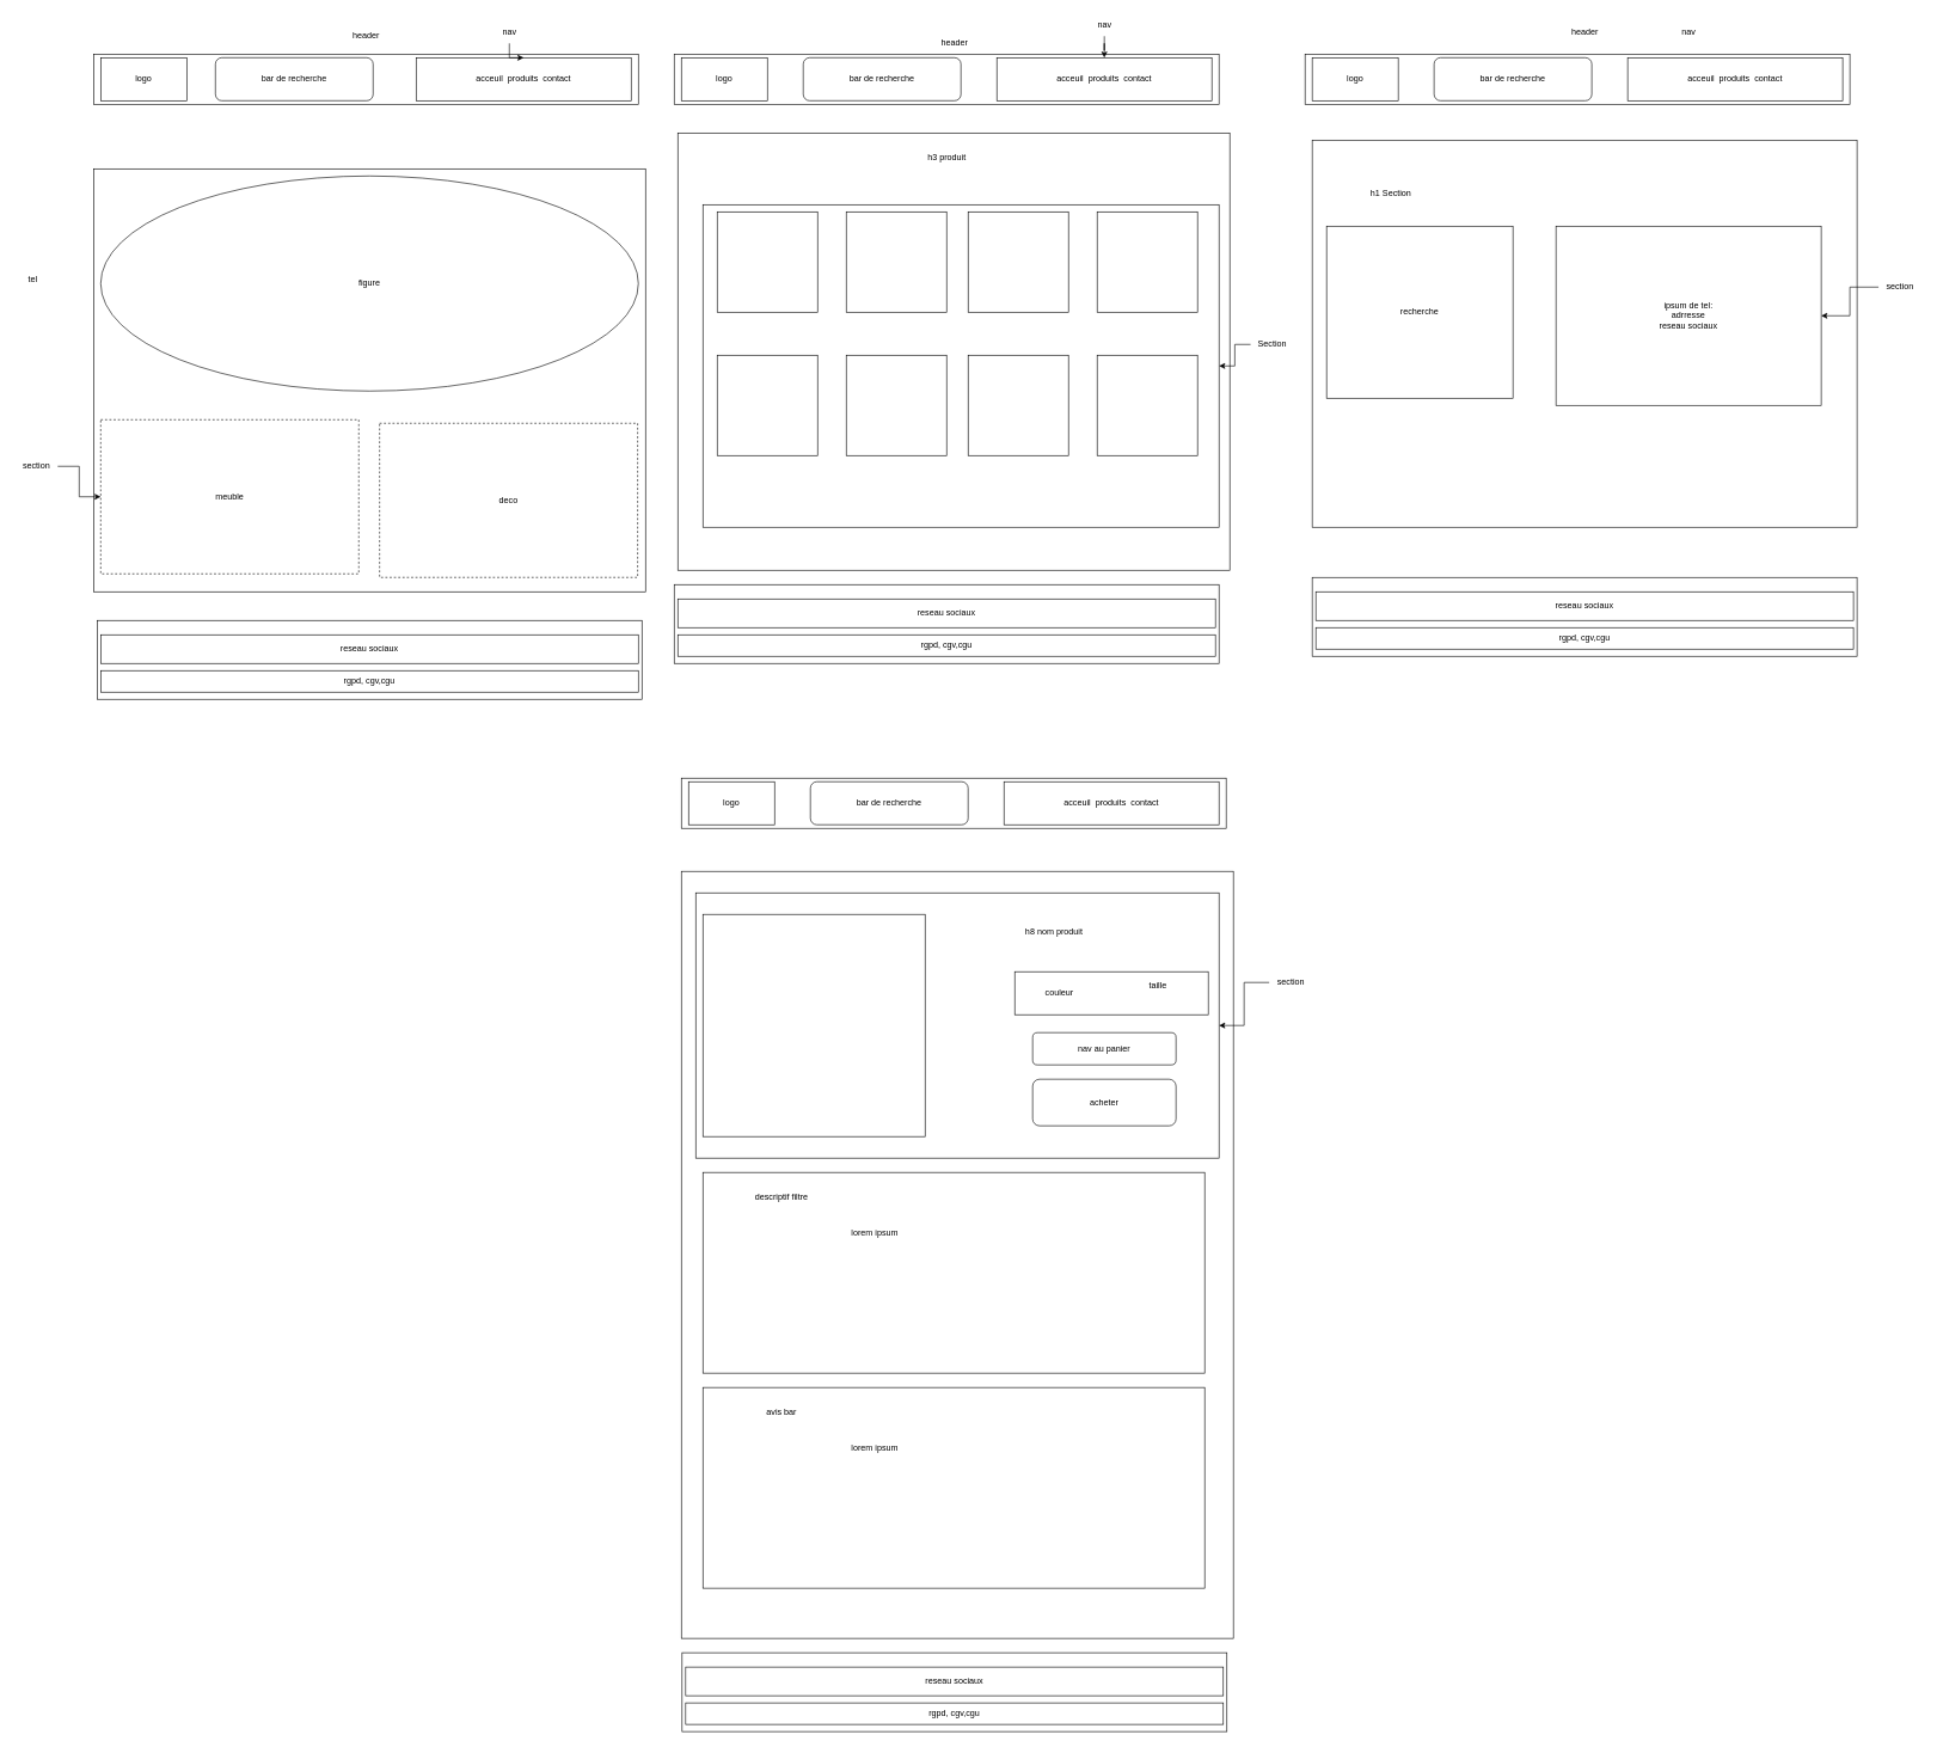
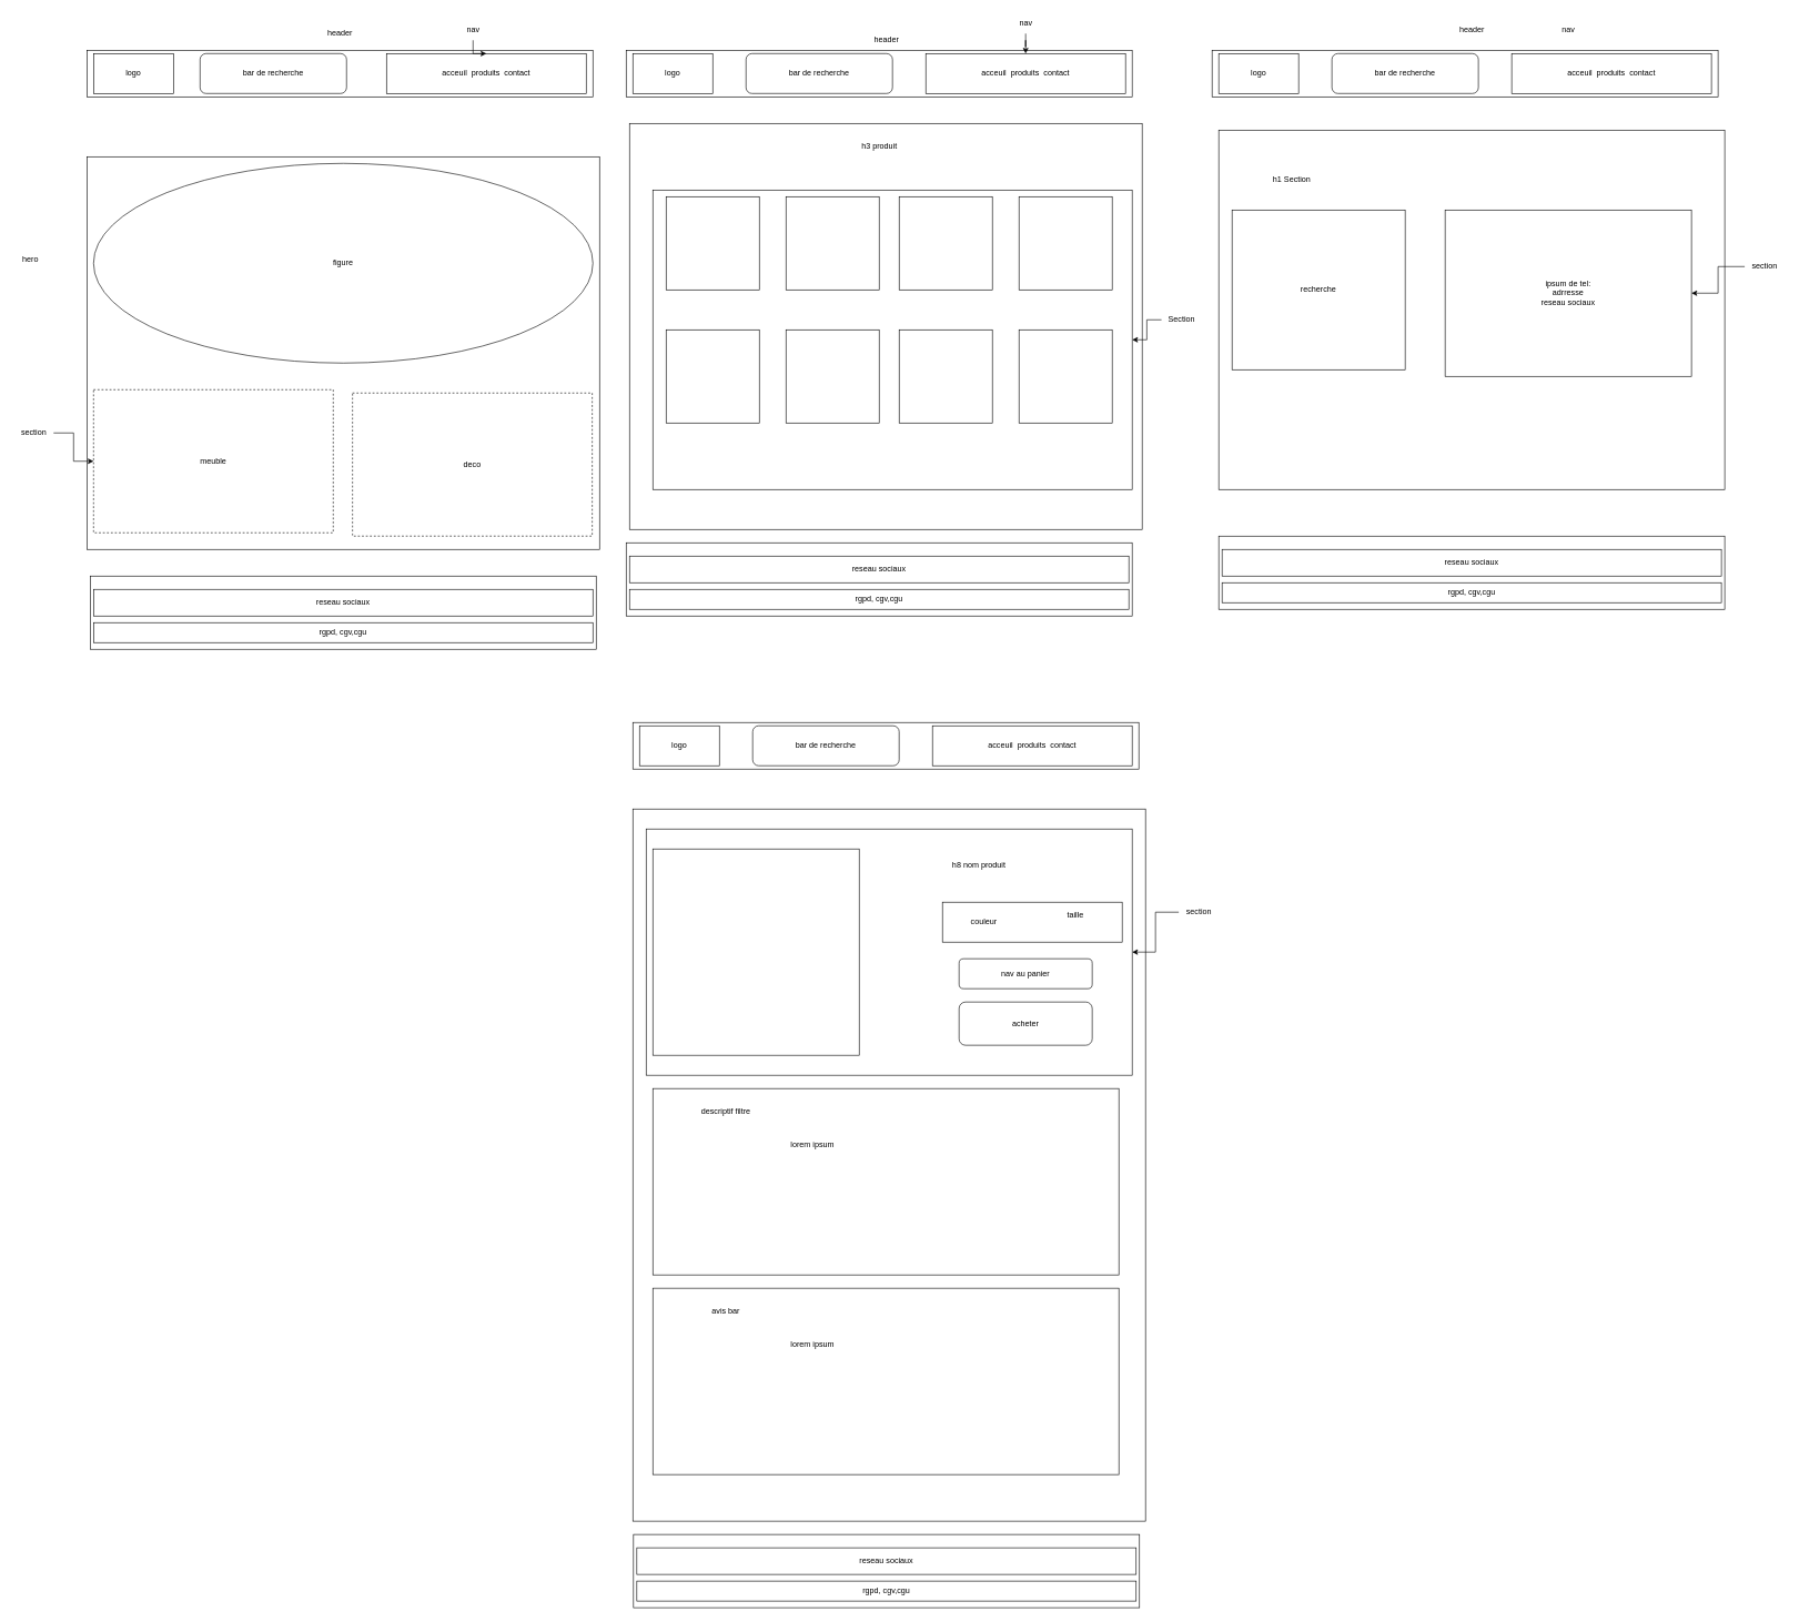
  <mxCell id="0" />
  <mxCell id="1" parent="0" />
  <mxCell id="2" value="" style="rounded=0;whiteSpace=wrap;html=1;" parent="1" vertex="1"><mxGeometry x="945" y="185" width="770" height="610" as="geometry" /></mxCell>
  <mxCell id="3" value="" style="rounded=0;whiteSpace=wrap;html=1;" parent="1" vertex="1"><mxGeometry x="980" y="285" width="720" height="450" as="geometry" /></mxCell>
  <mxCell id="4" value="" style="rounded=0;whiteSpace=wrap;html=1;" parent="1" vertex="1"><mxGeometry x="130" y="75" width="760" height="70" as="geometry" /></mxCell>
  <mxCell id="5" value="logo" style="rounded=0;whiteSpace=wrap;html=1;" parent="1" vertex="1"><mxGeometry x="140" y="80" width="120" height="60" as="geometry" /></mxCell>
  <mxCell id="6" value="acceuil&amp;nbsp; produits&amp;nbsp; contact" style="rounded=0;whiteSpace=wrap;html=1;" parent="1" vertex="1"><mxGeometry x="580" y="80" width="300" height="60" as="geometry" /></mxCell>
  <mxCell id="7" value="bar de recherche" style="rounded=1;whiteSpace=wrap;html=1;" parent="1" vertex="1"><mxGeometry x="300" y="80" width="220" height="60" as="geometry" /></mxCell>
  <mxCell id="8" value="header" style="text;html=1;align=center;verticalAlign=middle;resizable=0;points=[];autosize=1;strokeColor=none;fillColor=none;" parent="1" vertex="1"><mxGeometry x="480" width="60" height="30" as="geometry" y="35" /></mxCell>
  <mxCell id="9" value="" style="rounded=0;whiteSpace=wrap;html=1;" parent="1" vertex="1"><mxGeometry x="130" y="235" width="770" height="590" as="geometry" /></mxCell>
  <mxCell id="10" value="figure" style="ellipse;whiteSpace=wrap;html=1;" parent="1" vertex="1"><mxGeometry x="140" y="245" width="750" height="300" as="geometry" /></mxCell>
  <mxCell id="11" value="meuble" style="rounded=0;whiteSpace=wrap;html=1;dashed=1;" parent="1" vertex="1"><mxGeometry x="140" y="585" width="360" height="215" as="geometry" /></mxCell>
  <mxCell id="12" value="deco" style="rounded=0;whiteSpace=wrap;html=1;dashed=1;" parent="1" vertex="1"><mxGeometry x="529" y="590" width="360" height="215" as="geometry" /></mxCell>
- <mxCell id="13" value="tel" style="text;html=1;align=center;verticalAlign=middle;resizable=0;points=[];autosize=1;strokeColor=none;fillColor=none;" parent="1" vertex="1"><mxGeometry x="20" y="375" width="50" height="30" as="geometry" /></mxCell>
+ <mxCell id="13" value="hero" style="text;html=1;align=center;verticalAlign=middle;resizable=0;points=[];autosize=1;strokeColor=none;fillColor=none;" parent="1" vertex="1"><mxGeometry x="20" y="375" width="50" height="30" as="geometry" /></mxCell>
  <mxCell id="14" style="edgeStyle=orthogonalEdgeStyle;rounded=0;orthogonalLoop=1;jettySize=auto;html=1;" parent="1" source="15" target="11" edge="1"><mxGeometry relative="1" as="geometry" /></mxCell>
  <mxCell id="15" value="section" style="text;html=1;align=center;verticalAlign=middle;resizable=0;points=[];autosize=1;strokeColor=none;fillColor=none;" parent="1" vertex="1"><mxGeometry x="20" y="635" width="60" height="30" as="geometry" /></mxCell>
  <mxCell id="16" value="" style="rounded=0;whiteSpace=wrap;html=1;" parent="1" vertex="1"><mxGeometry x="135" y="865" width="760" height="110" as="geometry" /></mxCell>
  <mxCell id="17" value="reseau sociaux" style="rounded=0;whiteSpace=wrap;html=1;" parent="1" vertex="1"><mxGeometry x="140" y="885" width="750" height="40" as="geometry" /></mxCell>
  <mxCell id="18" value="rgpd, cgv,cgu" style="rounded=0;whiteSpace=wrap;html=1;" parent="1" vertex="1"><mxGeometry x="140" y="935" width="750" height="30" as="geometry" /></mxCell>
  <mxCell id="19" value="" style="rounded=0;whiteSpace=wrap;html=1;" parent="1" vertex="1"><mxGeometry x="940" y="75" width="760" height="70" as="geometry" /></mxCell>
  <mxCell id="20" value="logo" style="rounded=0;whiteSpace=wrap;html=1;" parent="1" vertex="1"><mxGeometry x="950" y="80" width="120" height="60" as="geometry" /></mxCell>
  <mxCell id="21" value="acceuil&amp;nbsp; produits&amp;nbsp; contact" style="rounded=0;whiteSpace=wrap;html=1;" parent="1" vertex="1"><mxGeometry x="1390" y="80" width="300" height="60" as="geometry" /></mxCell>
  <mxCell id="22" value="bar de recherche" style="rounded=1;whiteSpace=wrap;html=1;" parent="1" vertex="1"><mxGeometry x="1120" y="80" width="220" height="60" as="geometry" /></mxCell>
  <mxCell id="23" value="header" style="text;html=1;align=center;verticalAlign=middle;resizable=0;points=[];autosize=1;strokeColor=none;fillColor=none;" parent="1" vertex="1"><mxGeometry x="1301" y="45" width="60" height="30" as="geometry" /></mxCell>
  <mxCell id="24" value="" style="whiteSpace=wrap;html=1;aspect=fixed;" parent="1" vertex="1"><mxGeometry x="1000" y="295" width="140" height="140" as="geometry" /></mxCell>
  <mxCell id="25" value="" style="whiteSpace=wrap;html=1;aspect=fixed;" parent="1" vertex="1"><mxGeometry x="1180" y="295" width="140" height="140" as="geometry" /></mxCell>
  <mxCell id="26" value="" style="whiteSpace=wrap;html=1;aspect=fixed;" parent="1" vertex="1"><mxGeometry x="1350" y="295" width="140" height="140" as="geometry" /></mxCell>
  <mxCell id="27" value="" style="whiteSpace=wrap;html=1;aspect=fixed;" parent="1" vertex="1"><mxGeometry x="1530" y="295" width="140" height="140" as="geometry" /></mxCell>
  <mxCell id="28" value="" style="whiteSpace=wrap;html=1;aspect=fixed;" parent="1" vertex="1"><mxGeometry x="1000" y="495" width="140" height="140" as="geometry" /></mxCell>
  <mxCell id="29" value="" style="whiteSpace=wrap;html=1;aspect=fixed;" parent="1" vertex="1"><mxGeometry x="1180" y="495" width="140" height="140" as="geometry" /></mxCell>
  <mxCell id="30" value="" style="whiteSpace=wrap;html=1;aspect=fixed;" parent="1" vertex="1"><mxGeometry x="1350" y="495" width="140" height="140" as="geometry" /></mxCell>
  <mxCell id="31" value="" style="whiteSpace=wrap;html=1;aspect=fixed;" parent="1" vertex="1"><mxGeometry x="1530" y="495" width="140" height="140" as="geometry" /></mxCell>
  <mxCell id="32" value="" style="rounded=0;whiteSpace=wrap;html=1;" parent="1" vertex="1"><mxGeometry x="940" y="815" width="760" height="110" as="geometry" /></mxCell>
  <mxCell id="33" value="reseau sociaux" style="rounded=0;whiteSpace=wrap;html=1;" parent="1" vertex="1"><mxGeometry x="945" y="835" width="750" height="40" as="geometry" /></mxCell>
  <mxCell id="34" value="rgpd, cgv,cgu" style="rounded=0;whiteSpace=wrap;html=1;" parent="1" vertex="1"><mxGeometry x="945" y="885" width="750" height="30" as="geometry" /></mxCell>
  <mxCell id="35" value="h3 produit" style="text;html=1;strokeColor=none;fillColor=none;align=center;verticalAlign=middle;whiteSpace=wrap;rounded=0;" parent="1" vertex="1"><mxGeometry x="1260.5" y="205" width="119" height="30" as="geometry" /></mxCell>
  <mxCell id="36" value="" style="edgeStyle=orthogonalEdgeStyle;rounded=0;orthogonalLoop=1;jettySize=auto;html=1;" parent="1" source="37" target="6" edge="1"><mxGeometry relative="1" as="geometry" /></mxCell>
  <mxCell id="37" value="nav" style="text;html=1;align=center;verticalAlign=middle;resizable=0;points=[];autosize=1;strokeColor=none;fillColor=none;" parent="1" vertex="1"><mxGeometry x="690" y="30" width="40" height="30" as="geometry" /></mxCell>
  <mxCell id="38" value="" style="edgeStyle=orthogonalEdgeStyle;rounded=0;orthogonalLoop=1;jettySize=auto;html=1;" parent="1" source="39" target="21" edge="1"><mxGeometry relative="1" as="geometry" /></mxCell>
  <mxCell id="39" value="nav&lt;br&gt;" style="text;html=1;align=center;verticalAlign=middle;resizable=0;points=[];autosize=1;strokeColor=none;fillColor=none;" parent="1" vertex="1"><mxGeometry x="1520" y="20" width="40" height="30" as="geometry" /></mxCell>
  <mxCell id="40" style="edgeStyle=orthogonalEdgeStyle;rounded=0;orthogonalLoop=1;jettySize=auto;html=1;" parent="1" source="41" target="3" edge="1"><mxGeometry relative="1" as="geometry" /></mxCell>
  <mxCell id="41" value="Section" style="text;html=1;align=center;verticalAlign=middle;resizable=0;points=[];autosize=1;strokeColor=none;fillColor=none;" parent="1" vertex="1"><mxGeometry x="1744" y="465" width="60" height="30" as="geometry" /></mxCell>
  <mxCell id="42" value="" style="rounded=0;whiteSpace=wrap;html=1;" parent="1" vertex="1"><mxGeometry x="1820" y="75" width="760" height="70" as="geometry" /></mxCell>
  <mxCell id="43" value="logo" style="rounded=0;whiteSpace=wrap;html=1;" parent="1" vertex="1"><mxGeometry x="1830" y="80" width="120" height="60" as="geometry" /></mxCell>
  <mxCell id="44" value="acceuil&amp;nbsp; produits&amp;nbsp; contact" style="rounded=0;whiteSpace=wrap;html=1;" parent="1" vertex="1"><mxGeometry x="2270" y="80" width="300" height="60" as="geometry" /></mxCell>
  <mxCell id="45" value="bar de recherche" style="rounded=1;whiteSpace=wrap;html=1;" parent="1" vertex="1"><mxGeometry x="2000" y="80" width="220" height="60" as="geometry" /></mxCell>
  <mxCell id="46" value="" style="rounded=0;whiteSpace=wrap;html=1;" parent="1" vertex="1"><mxGeometry x="1830" y="195" width="760" height="540" as="geometry" /></mxCell>
  <mxCell id="47" value="h1 Section" style="text;html=1;strokeColor=none;fillColor=none;align=center;verticalAlign=middle;whiteSpace=wrap;rounded=0;" parent="1" vertex="1"><mxGeometry x="1900" y="255" width="80" height="30" as="geometry" /></mxCell>
  <mxCell id="48" value="recherche" style="rounded=0;whiteSpace=wrap;html=1;" parent="1" vertex="1"><mxGeometry x="1850" y="315" width="260" height="240" as="geometry" /></mxCell>
  <mxCell id="49" value="ipsum de tel:&lt;br&gt;adrresse&lt;br&gt;reseau sociaux" style="rounded=0;whiteSpace=wrap;html=1;" parent="1" vertex="1"><mxGeometry x="2170" y="315" width="370" height="250" as="geometry" /></mxCell>
  <mxCell id="50" value="header" style="text;html=1;align=center;verticalAlign=middle;resizable=0;points=[];autosize=1;strokeColor=none;fillColor=none;" parent="1" vertex="1"><mxGeometry x="2180" y="30" width="60" height="30" as="geometry" /></mxCell>
  <mxCell id="51" value="nav&lt;br&gt;" style="text;html=1;align=center;verticalAlign=middle;resizable=0;points=[];autosize=1;strokeColor=none;fillColor=none;" parent="1" vertex="1"><mxGeometry x="2335" y="30" width="40" height="30" as="geometry" /></mxCell>
  <mxCell id="52" style="edgeStyle=orthogonalEdgeStyle;rounded=0;orthogonalLoop=1;jettySize=auto;html=1;" parent="1" source="53" target="49" edge="1"><mxGeometry relative="1" as="geometry" /></mxCell>
  <mxCell id="53" value="section" style="text;html=1;strokeColor=none;fillColor=none;align=center;verticalAlign=middle;whiteSpace=wrap;rounded=0;" parent="1" vertex="1"><mxGeometry x="2620" y="385" width="60" height="30" as="geometry" /></mxCell>
  <mxCell id="54" value="" style="rounded=0;whiteSpace=wrap;html=1;" parent="1" vertex="1"><mxGeometry x="1830" y="805" width="760" height="110" as="geometry" /></mxCell>
  <mxCell id="55" value="reseau sociaux" style="rounded=0;whiteSpace=wrap;html=1;" parent="1" vertex="1"><mxGeometry x="1835" y="825" width="750" height="40" as="geometry" /></mxCell>
  <mxCell id="56" value="rgpd, cgv,cgu" style="rounded=0;whiteSpace=wrap;html=1;" parent="1" vertex="1"><mxGeometry x="1835" y="875" width="750" height="30" as="geometry" /></mxCell>
  <mxCell id="57" value="" style="rounded=0;whiteSpace=wrap;html=1;" parent="1" vertex="1"><mxGeometry x="950" y="1085" width="760" height="70" as="geometry" /></mxCell>
  <mxCell id="58" value="logo" style="rounded=0;whiteSpace=wrap;html=1;" parent="1" vertex="1"><mxGeometry x="960" y="1090" width="120" height="60" as="geometry" /></mxCell>
  <mxCell id="59" value="acceuil&amp;nbsp; produits&amp;nbsp; contact" style="rounded=0;whiteSpace=wrap;html=1;" parent="1" vertex="1"><mxGeometry x="1400" y="1090" width="300" height="60" as="geometry" /></mxCell>
  <mxCell id="60" value="bar de recherche" style="rounded=1;whiteSpace=wrap;html=1;" parent="1" vertex="1"><mxGeometry x="1130" y="1090" width="220" height="60" as="geometry" /></mxCell>
  <mxCell id="61" value="" style="rounded=0;whiteSpace=wrap;html=1;" parent="1" vertex="1"><mxGeometry x="950" y="1215" width="770" height="1070" as="geometry" /></mxCell>
  <mxCell id="62" value="" style="rounded=0;whiteSpace=wrap;html=1;" parent="1" vertex="1"><mxGeometry x="980" y="1635" width="700" height="280" as="geometry" /></mxCell>
  <mxCell id="63" value="descriptif filtre" style="text;html=1;strokeColor=none;fillColor=none;align=center;verticalAlign=middle;whiteSpace=wrap;rounded=0;" parent="1" vertex="1"><mxGeometry x="1010" y="1655" width="160" height="30" as="geometry" /></mxCell>
  <mxCell id="64" value="lorem ipsum" style="text;html=1;strokeColor=none;fillColor=none;align=center;verticalAlign=middle;whiteSpace=wrap;rounded=0;" parent="1" vertex="1"><mxGeometry x="1040" y="1705" width="360" height="30" as="geometry" /></mxCell>
  <mxCell id="65" value="" style="rounded=0;whiteSpace=wrap;html=1;" parent="1" vertex="1"><mxGeometry x="980" y="1935" width="700" height="280" as="geometry" /></mxCell>
  <mxCell id="66" value="avis bar" style="text;html=1;strokeColor=none;fillColor=none;align=center;verticalAlign=middle;whiteSpace=wrap;rounded=0;" parent="1" vertex="1"><mxGeometry x="1010" y="1955" width="160" height="30" as="geometry" /></mxCell>
  <mxCell id="67" value="lorem ipsum" style="text;html=1;strokeColor=none;fillColor=none;align=center;verticalAlign=middle;whiteSpace=wrap;rounded=0;" parent="1" vertex="1"><mxGeometry x="1040" y="2005" width="360" height="30" as="geometry" /></mxCell>
  <mxCell id="68" value="" style="rounded=0;whiteSpace=wrap;html=1;" parent="1" vertex="1"><mxGeometry x="970" y="1245" width="730" height="370" as="geometry" /></mxCell>
  <mxCell id="69" value="" style="whiteSpace=wrap;html=1;aspect=fixed;" parent="1" vertex="1"><mxGeometry x="980" y="1275" width="310" height="310" as="geometry" /></mxCell>
  <mxCell id="70" value="" style="rounded=0;whiteSpace=wrap;html=1;" parent="1" vertex="1"><mxGeometry x="1415" y="1355" width="270" height="60" as="geometry" /></mxCell>
  <mxCell id="71" value="h8 nom produit" style="text;html=1;strokeColor=none;fillColor=none;align=center;verticalAlign=middle;whiteSpace=wrap;rounded=0;" parent="1" vertex="1"><mxGeometry x="1415" y="1285" width="110" height="30" as="geometry" /></mxCell>
  <mxCell id="72" value="nav au panier" style="rounded=1;whiteSpace=wrap;html=1;" parent="1" vertex="1"><mxGeometry x="1440" y="1440" width="200" height="45" as="geometry" /></mxCell>
  <mxCell id="73" value="acheter" style="rounded=1;whiteSpace=wrap;html=1;" parent="1" vertex="1"><mxGeometry x="1440" y="1505" width="200" height="65" as="geometry" /></mxCell>
  <mxCell id="74" value="couleur" style="text;html=1;strokeColor=none;fillColor=none;align=center;verticalAlign=middle;whiteSpace=wrap;rounded=0;" parent="1" vertex="1"><mxGeometry x="1435" y="1370" width="85" height="30" as="geometry" /></mxCell>
  <mxCell id="75" value="taille" style="text;html=1;strokeColor=none;fillColor=none;align=center;verticalAlign=middle;whiteSpace=wrap;rounded=0;" parent="1" vertex="1"><mxGeometry x="1560" y="1360" width="110" height="30" as="geometry" /></mxCell>
  <mxCell id="76" style="edgeStyle=orthogonalEdgeStyle;rounded=0;orthogonalLoop=1;jettySize=auto;html=1;" parent="1" source="77" target="68" edge="1"><mxGeometry relative="1" as="geometry" /></mxCell>
  <mxCell id="77" value="section" style="text;html=1;align=center;verticalAlign=middle;resizable=0;points=[];autosize=1;strokeColor=none;fillColor=none;" parent="1" vertex="1"><mxGeometry x="1770" y="1355" width="60" height="30" as="geometry" /></mxCell>
  <mxCell id="78" value="" style="rounded=0;whiteSpace=wrap;html=1;" parent="1" vertex="1"><mxGeometry x="951" y="2305" width="760" height="110" as="geometry" /></mxCell>
  <mxCell id="79" value="reseau sociaux" style="rounded=0;whiteSpace=wrap;html=1;" parent="1" vertex="1"><mxGeometry x="956" y="2325" width="750" height="40" as="geometry" /></mxCell>
  <mxCell id="80" value="rgpd, cgv,cgu" style="rounded=0;whiteSpace=wrap;html=1;" parent="1" vertex="1"><mxGeometry x="956" y="2375" width="750" height="30" as="geometry" /></mxCell>
